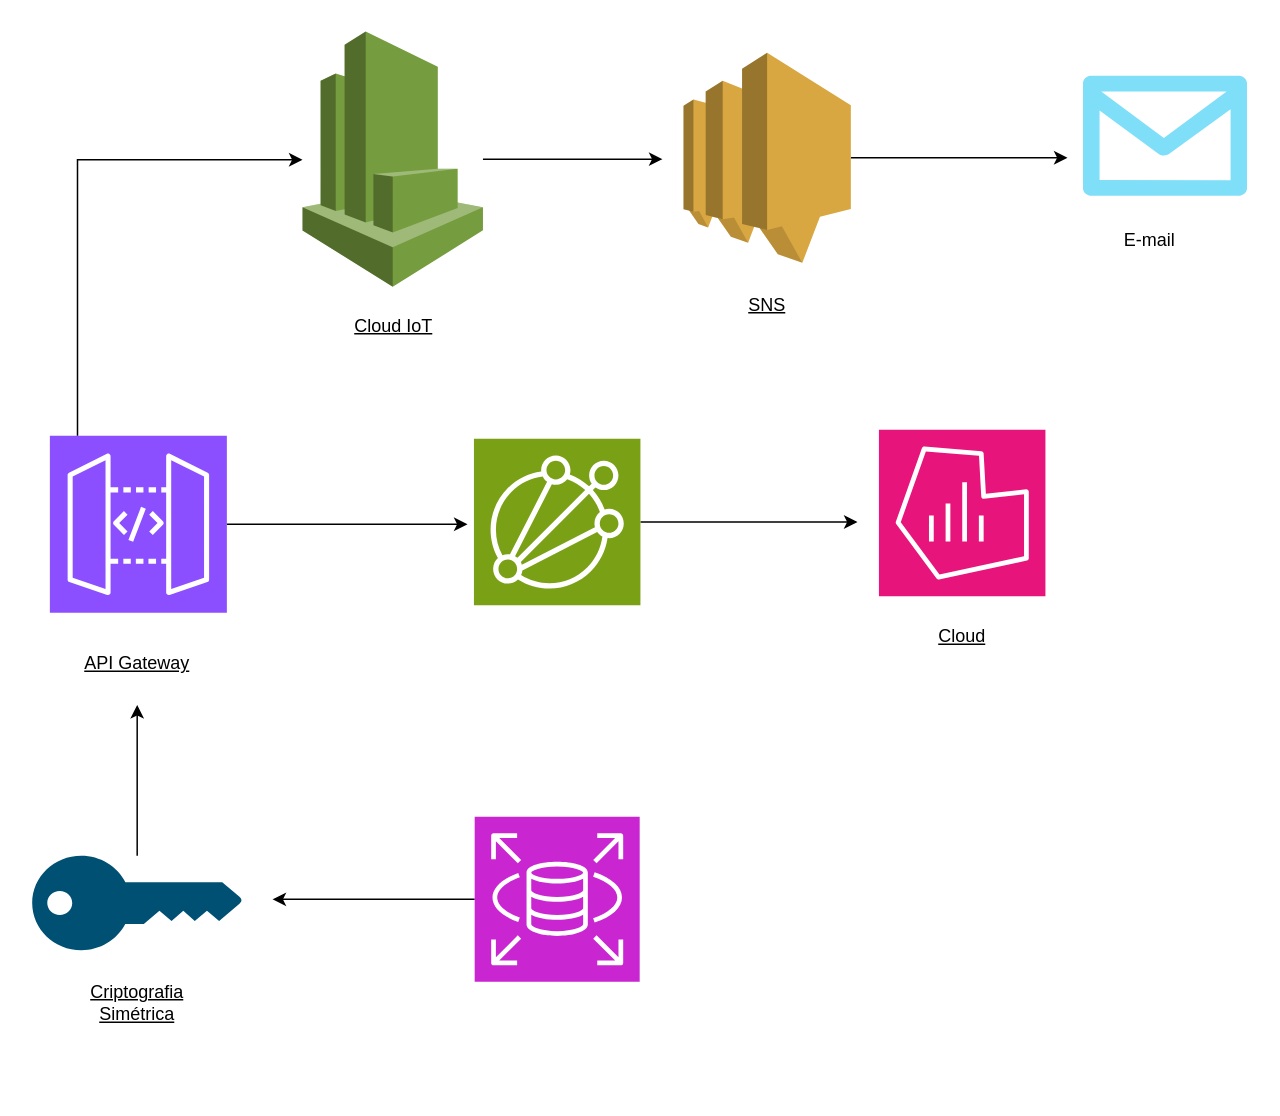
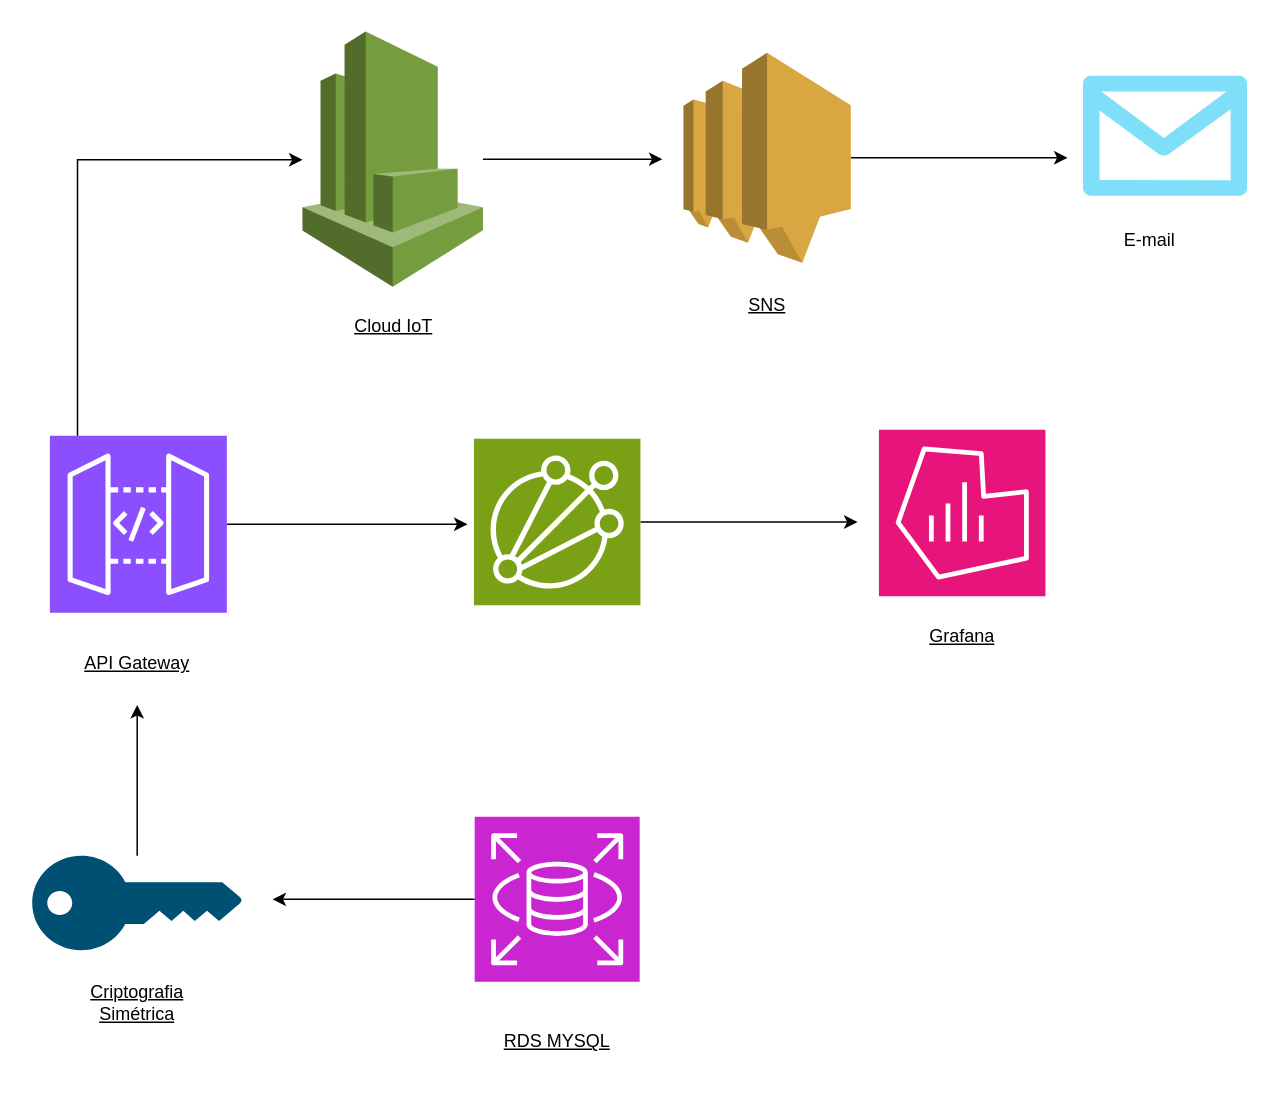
  <mxCell id="0" />
  <mxCell id="1" parent="0" />
  <mxCell id="2" value="" style="group" parent="1" vertex="1" connectable="0"><mxGeometry x="311.002" y="280" width="119.575" height="177.905" as="geometry" /></mxCell>
  <mxCell id="3" style="edgeStyle=orthogonalEdgeStyle;rounded=0;orthogonalLoop=1;jettySize=auto;html=1;" edge="1" parent="2" source="4"><mxGeometry relative="1" as="geometry"><mxPoint x="259.998" y="67.49" as="targetPoint" /></mxGeometry></mxCell>
  <mxCell id="4" value="" style="sketch=0;points=[[0,0,0],[0.25,0,0],[0.5,0,0],[0.75,0,0],[1,0,0],[0,1,0],[0.25,1,0],[0.5,1,0],[0.75,1,0],[1,1,0],[0,0.25,0],[0,0.5,0],[0,0.75,0],[1,0.25,0],[1,0.5,0],[1,0.75,0]];outlineConnect=0;fontColor=#232F3E;fillColor=#7AA116;strokeColor=#ffffff;dashed=0;verticalLabelPosition=bottom;verticalAlign=top;align=center;html=1;fontSize=12;fontStyle=0;aspect=fixed;shape=mxgraph.aws4.resourceIcon;resIcon=mxgraph.aws4.iot_analytics;container=1;" parent="2" vertex="1"><mxGeometry x="4.288" y="11.99" width="111" height="111" as="geometry" /></mxCell>
  <mxCell id="5" value="" style="group" parent="1" vertex="1" connectable="0"><mxGeometry x="581.002" y="286" width="119.575" height="165.915" as="geometry" /></mxCell>
  <mxCell id="6" value="" style="sketch=0;points=[[0,0,0],[0.25,0,0],[0.5,0,0],[0.75,0,0],[1,0,0],[0,1,0],[0.25,1,0],[0.5,1,0],[0.75,1,0],[1,1,0],[0,0.25,0],[0,0.5,0],[0,0.75,0],[1,0.25,0],[1,0.5,0],[1,0.75,0]];points=[[0,0,0],[0.25,0,0],[0.5,0,0],[0.75,0,0],[1,0,0],[0,1,0],[0.25,1,0],[0.5,1,0],[0.75,1,0],[1,1,0],[0,0.25,0],[0,0.5,0],[0,0.75,0],[1,0.25,0],[1,0.5,0],[1,0.75,0]];outlineConnect=0;fontColor=#232F3E;fillColor=#E7157B;strokeColor=#ffffff;dashed=0;verticalLabelPosition=bottom;verticalAlign=top;align=center;html=1;fontSize=12;fontStyle=0;aspect=fixed;shape=mxgraph.aws4.resourceIcon;resIcon=mxgraph.aws4.managed_service_for_grafana;" parent="5" vertex="1"><mxGeometry x="4.288" width="111" height="111" as="geometry" /></mxCell>
- <mxCell id="7" value="Cloud" style="text;html=1;align=center;verticalAlign=middle;whiteSpace=wrap;rounded=0;fontStyle=4" parent="5" vertex="1"><mxGeometry y="111.004" width="119.575" height="54.911" as="geometry" /></mxCell>
+ <mxCell id="7" value="Grafana" style="text;html=1;align=center;verticalAlign=middle;whiteSpace=wrap;rounded=0;fontStyle=4" parent="5" vertex="1"><mxGeometry y="111.004" width="119.575" height="54.911" as="geometry" /></mxCell>
  <mxCell id="8" value="" style="group" parent="1" vertex="1" connectable="0"><mxGeometry x="311.002" y="544.04" width="119.575" height="177.085" as="geometry" /></mxCell>
  <mxCell id="9" style="edgeStyle=orthogonalEdgeStyle;rounded=0;orthogonalLoop=1;jettySize=auto;html=1;" edge="1" parent="8" source="10"><mxGeometry relative="1" as="geometry"><mxPoint x="-130.002" y="55.0" as="targetPoint" /></mxGeometry></mxCell>
  <mxCell id="10" value="" style="sketch=0;points=[[0,0,0],[0.25,0,0],[0.5,0,0],[0.75,0,0],[1,0,0],[0,1,0],[0.25,1,0],[0.5,1,0],[0.75,1,0],[1,1,0],[0,0.25,0],[0,0.5,0],[0,0.75,0],[1,0.25,0],[1,0.5,0],[1,0.75,0]];outlineConnect=0;fontColor=#232F3E;fillColor=#C925D1;strokeColor=#ffffff;dashed=0;verticalLabelPosition=bottom;verticalAlign=top;align=center;html=1;fontSize=12;fontStyle=0;aspect=fixed;shape=mxgraph.aws4.resourceIcon;resIcon=mxgraph.aws4.rds;" parent="8" vertex="1"><mxGeometry x="4.788" width="110" height="110" as="geometry" /></mxCell>
+ <mxCell id="11" value="RDS MYSQL" style="text;html=1;align=center;verticalAlign=middle;whiteSpace=wrap;rounded=0;fontStyle=4" parent="8" vertex="1"><mxGeometry y="122.174" width="119.575" height="54.911" as="geometry" /></mxCell>
  <mxCell id="12" value="" style="group" parent="1" vertex="1" connectable="0"><mxGeometry x="200.995" y="20.485" width="120.305" height="224.312" as="geometry" /></mxCell>
  <mxCell id="13" style="edgeStyle=orthogonalEdgeStyle;rounded=0;orthogonalLoop=1;jettySize=auto;html=1;" edge="1" parent="12" source="14"><mxGeometry relative="1" as="geometry"><mxPoint x="240.005" y="85.112" as="targetPoint" /></mxGeometry></mxCell>
  <mxCell id="14" value="" style="outlineConnect=0;dashed=0;verticalLabelPosition=bottom;verticalAlign=top;align=center;html=1;shape=mxgraph.aws3.cloudwatch;fillColor=#759C3E;gradientColor=none;fontStyle=4" parent="12" vertex="1"><mxGeometry width="120.305" height="170.224" as="geometry" /></mxCell>
  <mxCell id="15" value="Cloud IoT" style="text;html=1;align=center;verticalAlign=middle;whiteSpace=wrap;rounded=0;fontStyle=4;container=1;" parent="12" vertex="1"><mxGeometry x="0.729" y="169.401" width="119.575" height="54.911" as="geometry" /></mxCell>
  <mxCell id="16" value="" style="group" parent="1" vertex="1" connectable="0"><mxGeometry x="450.995" y="34.67" width="119.575" height="195.942" as="geometry" /></mxCell>
  <mxCell id="17" style="edgeStyle=orthogonalEdgeStyle;rounded=0;orthogonalLoop=1;jettySize=auto;html=1;" edge="1" parent="16" source="18"><mxGeometry relative="1" as="geometry"><mxPoint x="260.005" y="70.011" as="targetPoint" /></mxGeometry></mxCell>
  <mxCell id="18" value="" style="outlineConnect=0;dashed=0;verticalLabelPosition=bottom;verticalAlign=top;align=center;html=1;shape=mxgraph.aws3.sns;fillColor=#D9A741;gradientColor=none;fontStyle=4" parent="16" vertex="1"><mxGeometry x="4.01" width="111.555" height="140.023" as="geometry" /></mxCell>
  <mxCell id="19" value="SNS" style="text;html=1;align=center;verticalAlign=middle;whiteSpace=wrap;rounded=0;fontStyle=4" parent="16" vertex="1"><mxGeometry y="141.031" width="119.575" height="54.911" as="geometry" /></mxCell>
  <mxCell id="20" value="" style="group" vertex="1" connectable="0" parent="1"><mxGeometry x="31.002" y="290" width="119.578" height="179.515" as="geometry" /></mxCell>
  <mxCell id="21" style="edgeStyle=orthogonalEdgeStyle;rounded=0;orthogonalLoop=1;jettySize=auto;html=1;" edge="1" parent="20" source="22"><mxGeometry relative="1" as="geometry"><mxPoint x="279.998" y="59" as="targetPoint" /></mxGeometry></mxCell>
  <mxCell id="22" value="" style="sketch=0;points=[[0,0,0],[0.25,0,0],[0.5,0,0],[0.75,0,0],[1,0,0],[0,1,0],[0.25,1,0],[0.5,1,0],[0.75,1,0],[1,1,0],[0,0.25,0],[0,0.5,0],[0,0.75,0],[1,0.25,0],[1,0.5,0],[1,0.75,0]];outlineConnect=0;fontColor=#232F3E;fillColor=#8C4FFF;strokeColor=#ffffff;dashed=0;verticalLabelPosition=bottom;verticalAlign=top;align=center;html=1;fontSize=12;fontStyle=0;aspect=fixed;shape=mxgraph.aws4.resourceIcon;resIcon=mxgraph.aws4.api_gateway;" vertex="1" parent="20"><mxGeometry x="1.578" width="118" height="118" as="geometry" /></mxCell>
  <mxCell id="23" value="API Gateway" style="text;html=1;align=center;verticalAlign=middle;whiteSpace=wrap;rounded=0;fontStyle=4" parent="20" vertex="1"><mxGeometry y="124.604" width="119.575" height="54.911" as="geometry" /></mxCell>
  <mxCell id="24" value="" style="group" vertex="1" connectable="0" parent="1"><mxGeometry x="20.79" y="570" width="140" height="125.165" as="geometry" /></mxCell>
  <mxCell id="25" value="" style="points=[[0,0.5,0],[0.24,0,0],[0.5,0.28,0],[0.995,0.475,0],[0.5,0.72,0],[0.24,1,0]];verticalLabelPosition=bottom;sketch=0;html=1;verticalAlign=top;aspect=fixed;align=center;pointerEvents=1;shape=mxgraph.cisco19.key;fillColor=#005073;strokeColor=none;direction=south;container=1;rotation=-90;" parent="24" vertex="1"><mxGeometry x="38.5" y="-38.5" width="63" height="140" as="geometry" /></mxCell>
  <mxCell id="26" value="Criptografia&lt;br/&gt;Simétrica" style="text;html=1;align=center;verticalAlign=middle;whiteSpace=wrap;rounded=0;fontStyle=4" parent="24" vertex="1"><mxGeometry x="10.212" y="70.254" width="119.575" height="54.911" as="geometry" /></mxCell>
  <mxCell id="27" value="" style="group" vertex="1" connectable="0" parent="1"><mxGeometry x="721" y="50" width="110" height="130.22" as="geometry" /></mxCell>
  <mxCell id="28" value="" style="verticalLabelPosition=bottom;html=1;verticalAlign=top;align=center;strokeColor=none;fillColor=#00BEF2;shape=mxgraph.azure.message;pointerEvents=1;" vertex="1" parent="27"><mxGeometry width="110" height="80" as="geometry" /></mxCell>
  <mxCell id="29" value="E-mail" style="text;html=1;align=center;verticalAlign=middle;whiteSpace=wrap;rounded=0;" vertex="1" parent="27"><mxGeometry x="15" y="95.22" width="60" height="30" as="geometry" /></mxCell>
  <mxCell id="30" style="edgeStyle=orthogonalEdgeStyle;rounded=0;orthogonalLoop=1;jettySize=auto;html=1;" edge="1" parent="1" target="14"><mxGeometry relative="1" as="geometry"><mxPoint x="51.004" y="290" as="sourcePoint" /><mxPoint x="172.436" y="105.597" as="targetPoint" /><Array as="points"><mxPoint x="51" y="106" /></Array></mxGeometry></mxCell>
  <mxCell id="31" style="edgeStyle=orthogonalEdgeStyle;rounded=0;orthogonalLoop=1;jettySize=auto;html=1;entryX=0.5;entryY=1;entryDx=0;entryDy=0;" edge="1" parent="1" source="25" target="23"><mxGeometry relative="1" as="geometry" /></mxCell>
